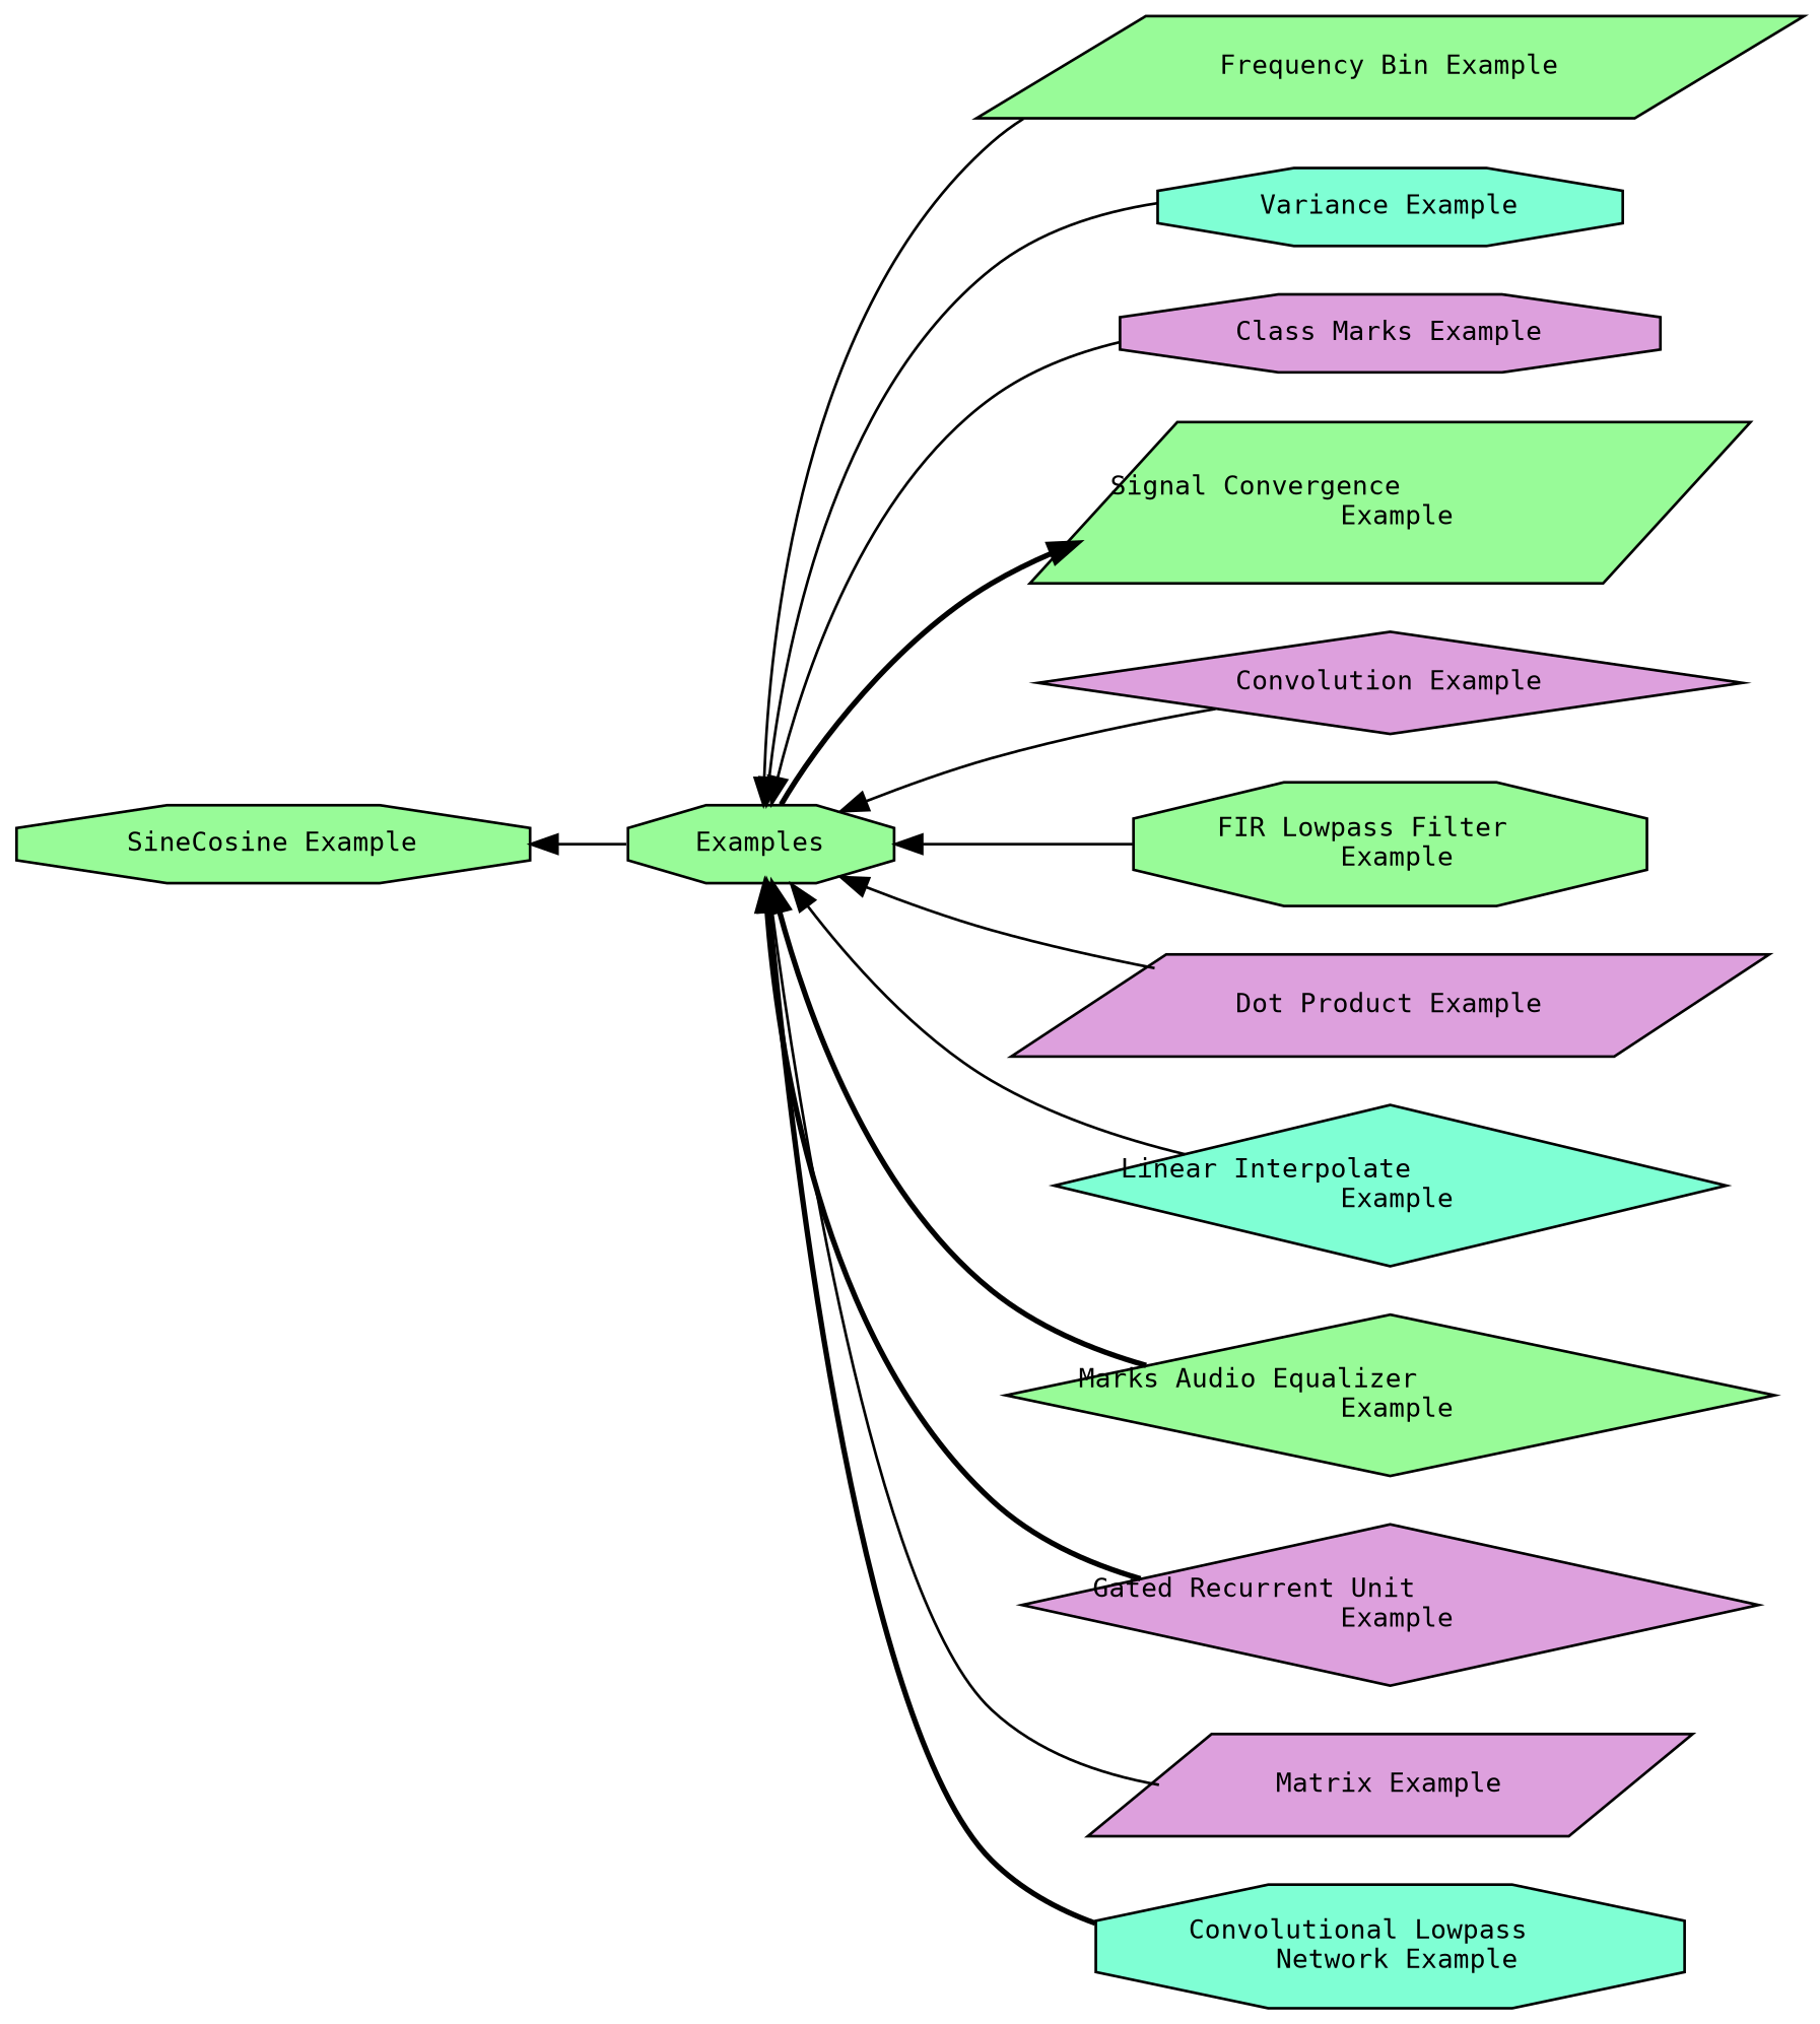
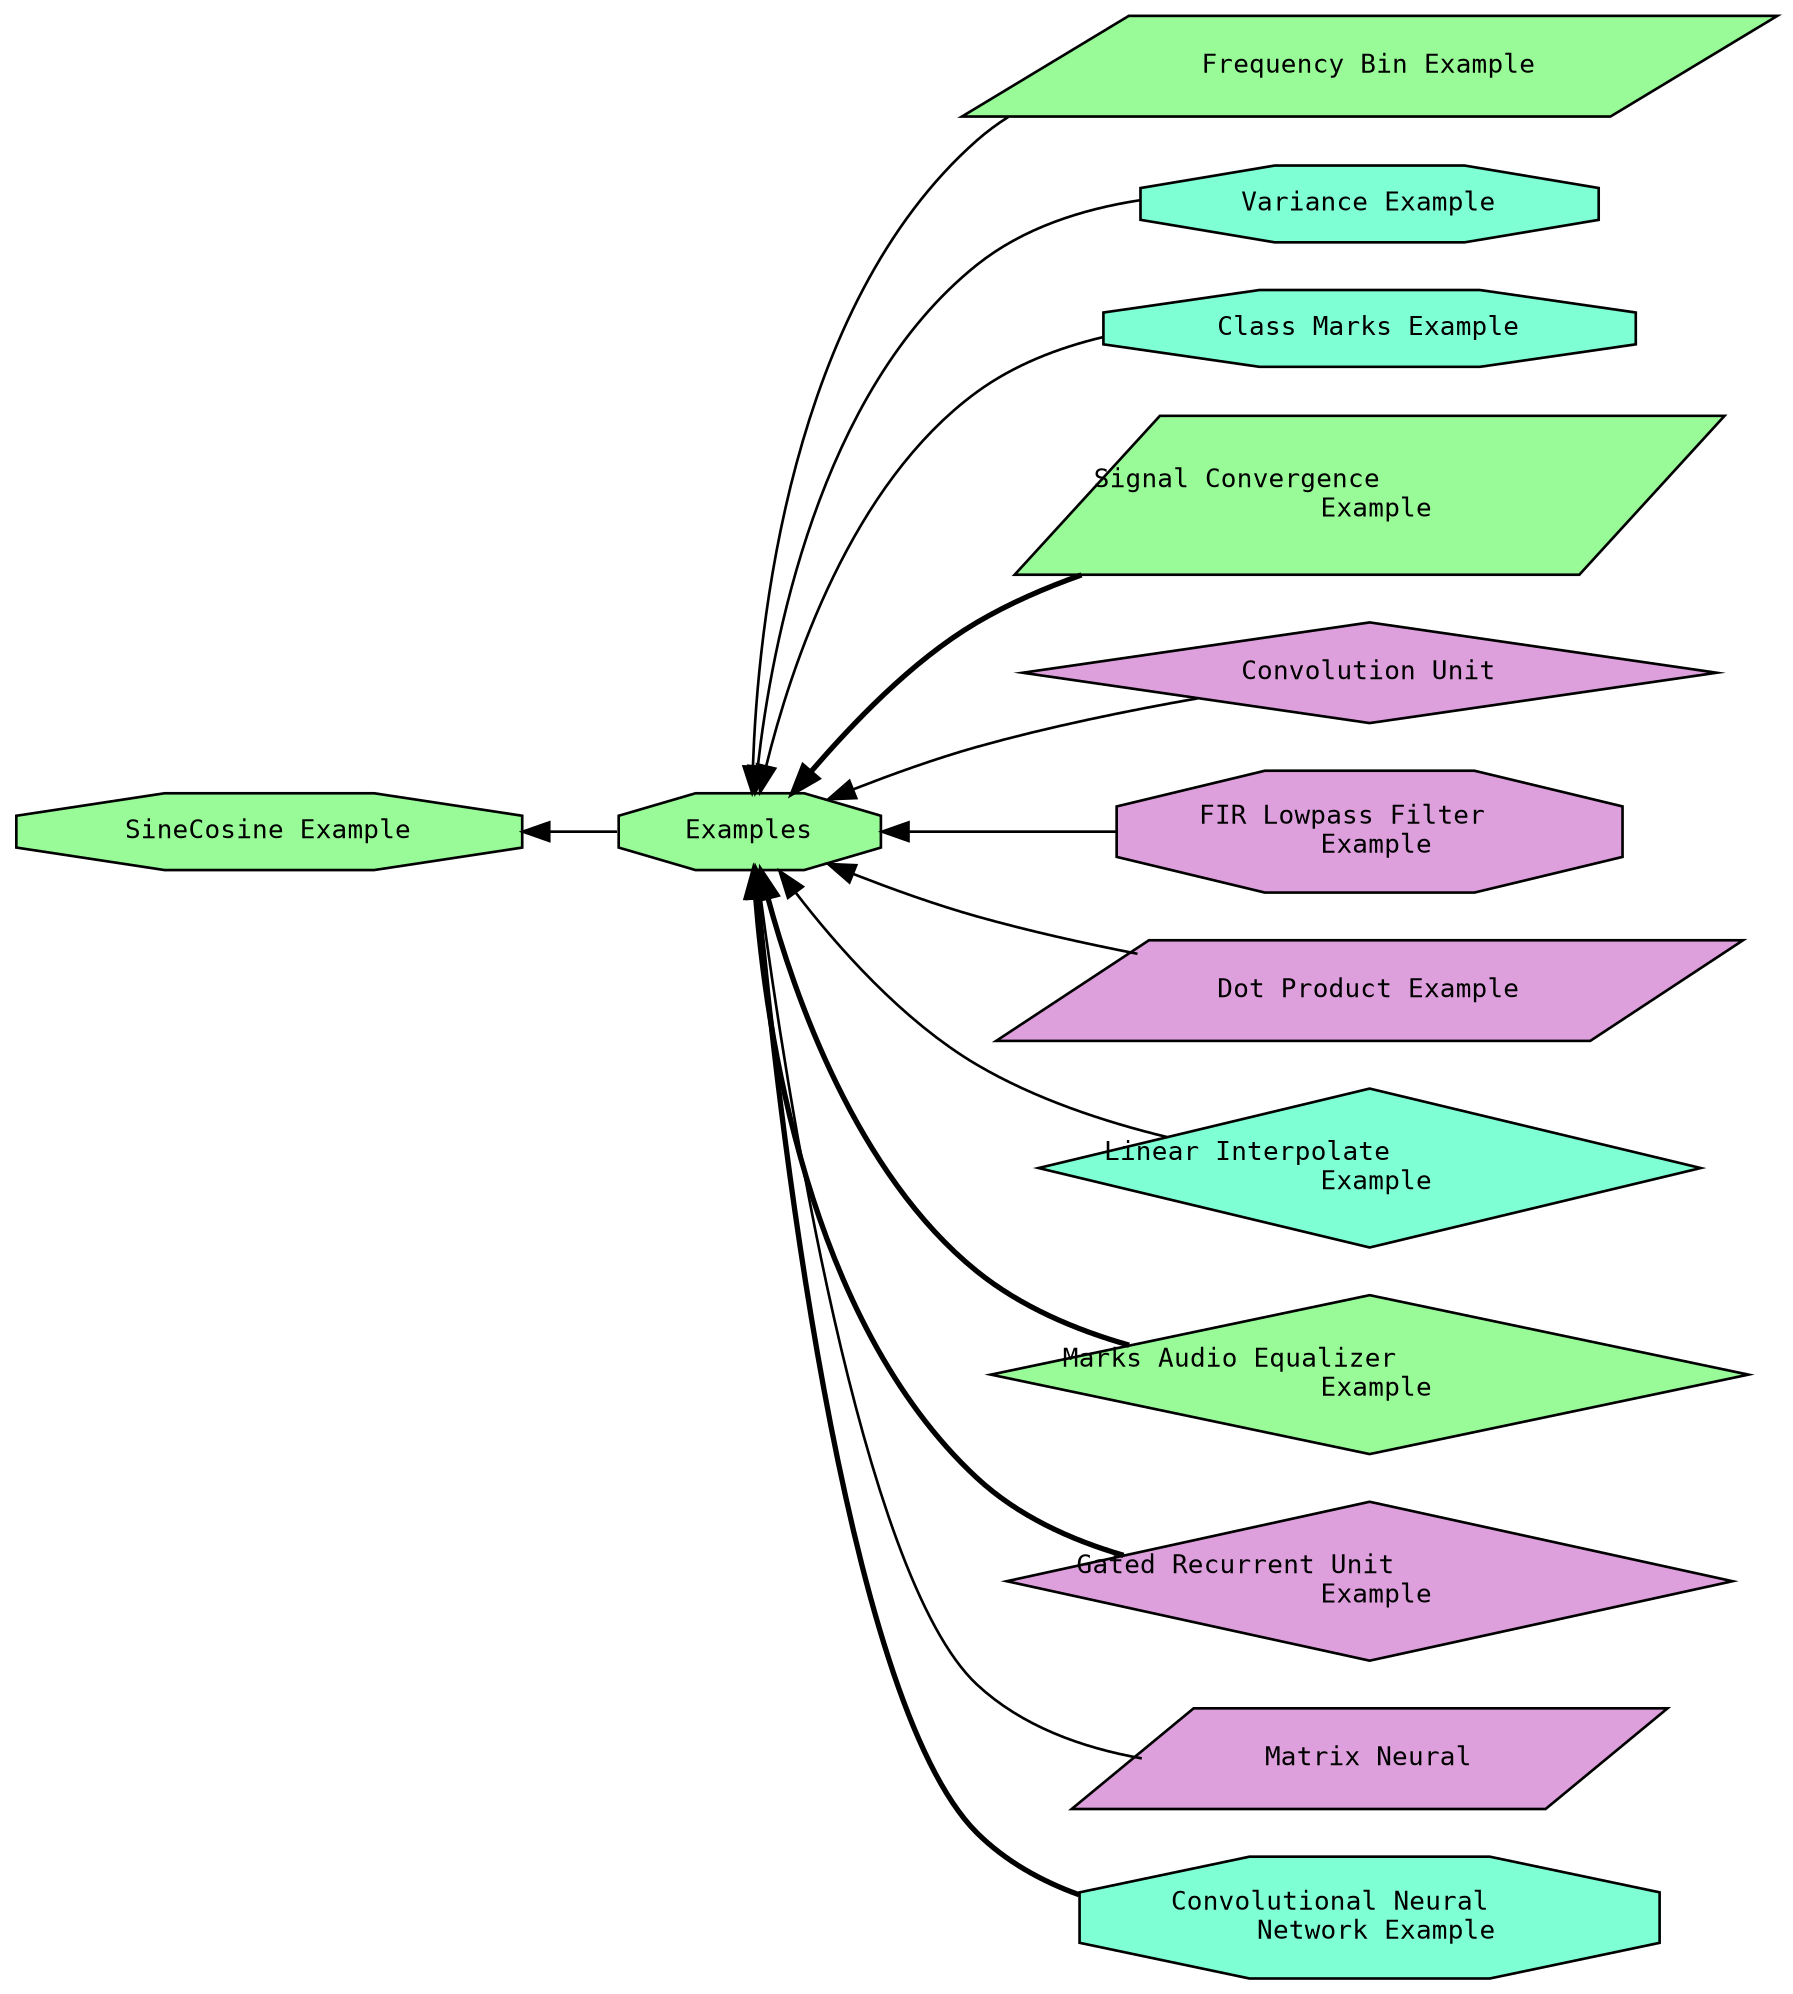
  digraph {
    fontname="DejaVu Sans Mono"
    rankdir=LR
    node [color=black fillcolor=palegreen fontname="DejaVu Sans Mono" fontsize=10 shape=octagon style=filled]
    edge [dir=back fontname="DejaVu Sans Mono" fontsize=10 labelfontname=Helvetica labelfontsize=10 shape=plaintext style=solid]
    n1 [height=0.2 label="Frequency Bin Example" shape=parallelogram width=0.4]
    n2 [fillcolor=aquamarine height=0.2 label="Variance Example" width=0.4]
-   n3 [fillcolor=plum height=0.2 label="Class Marks Example" width=0.4]
+   n3 [fillcolor=aquamarine height=0.2 label="Class Marks Example" width=0.4]
    n4 [height=0.2 label="SineCosine Example" width=0.4]
    n5 [fontcolor=black height=0.2 label=Examples width=0.4]
    n6 [height=0.2 label="Signal Convergence\l Example" shape=parallelogram width=0.4]
-   n7 [fillcolor=plum height=0.2 label="Convolution Example" shape=diamond width=0.4]
-   n8 [height=0.2 label="FIR Lowpass Filter\l Example" width=0.4]
+   n7 [fillcolor=plum height=0.2 label="Convolution Unit" shape=diamond width=0.4]
+   n8 [fillcolor=plum height=0.2 label="FIR Lowpass Filter\l Example" width=0.4]
    n9 [fillcolor=plum height=0.2 label="Dot Product Example" shape=parallelogram width=0.4]
    n10 [fillcolor=aquamarine height=0.2 label="Linear Interpolate\l Example" shape=diamond width=0.4]
    n11 [height=0.2 label="Marks Audio Equalizer\l Example" shape=diamond width=0.4]
    n12 [fillcolor=plum height=0.2 label="Gated Recurrent Unit\l Example" shape=diamond width=0.4]
-   n13 [fillcolor=plum height=0.2 label="Matrix Example" shape=parallelogram width=0.4]
-   n14 [fillcolor=aquamarine height=0.2 label="Convolutional Lowpass\l Network Example" width=0.4]
+   n13 [fillcolor=plum height=0.2 label="Matrix Neural" shape=parallelogram width=0.4]
+   n14 [fillcolor=aquamarine height=0.2 label="Convolutional Neural\l Network Example" width=0.4]
    n4 -> n5
    n5 -> n1
    n5 -> n2
    n5 -> n3
-   n6 -> n5 [style=bold]
+   n5 -> n6 [style=bold]
    n5 -> n7
    n5 -> n8
    n5 -> n9
    n5 -> n10
    n5 -> n11 [style=bold]
    n5 -> n12 [style=bold]
    n5 -> n13
    n5 -> n14 [style=bold]
  }
